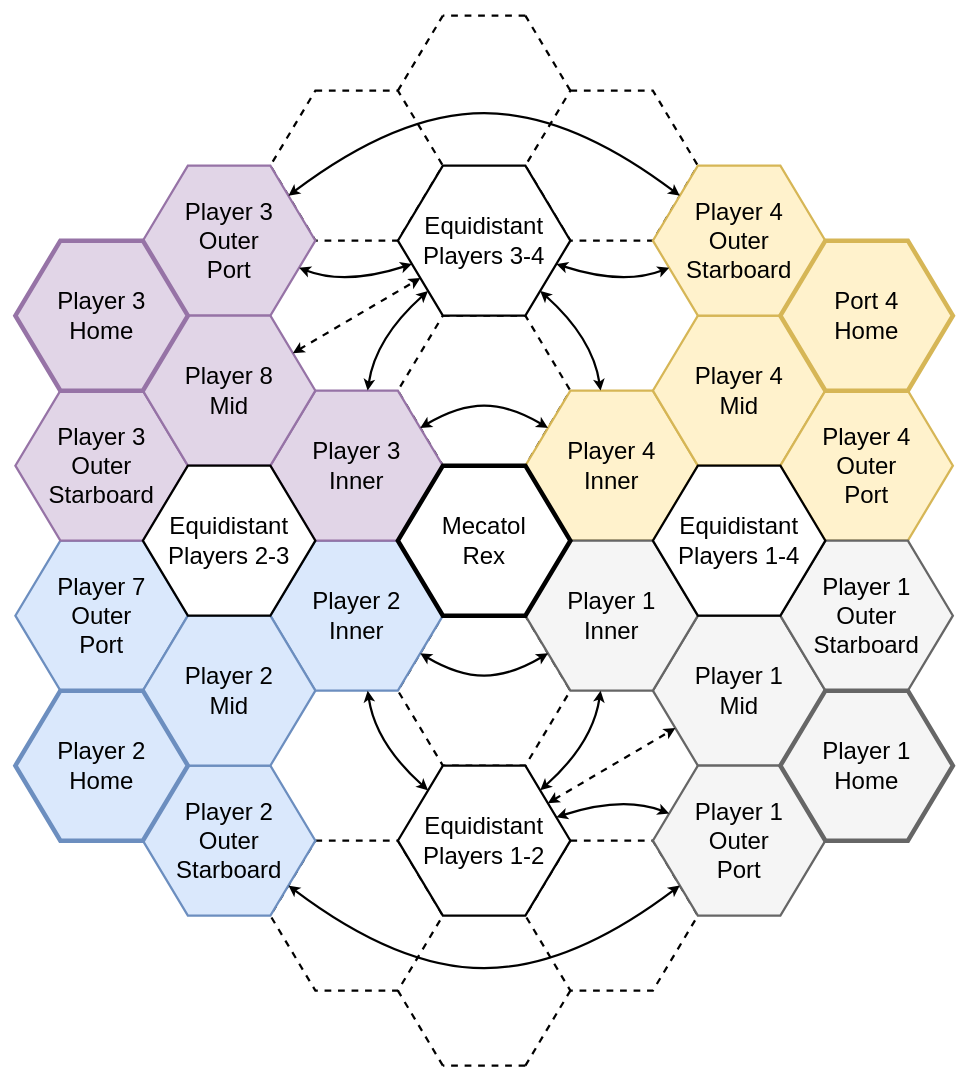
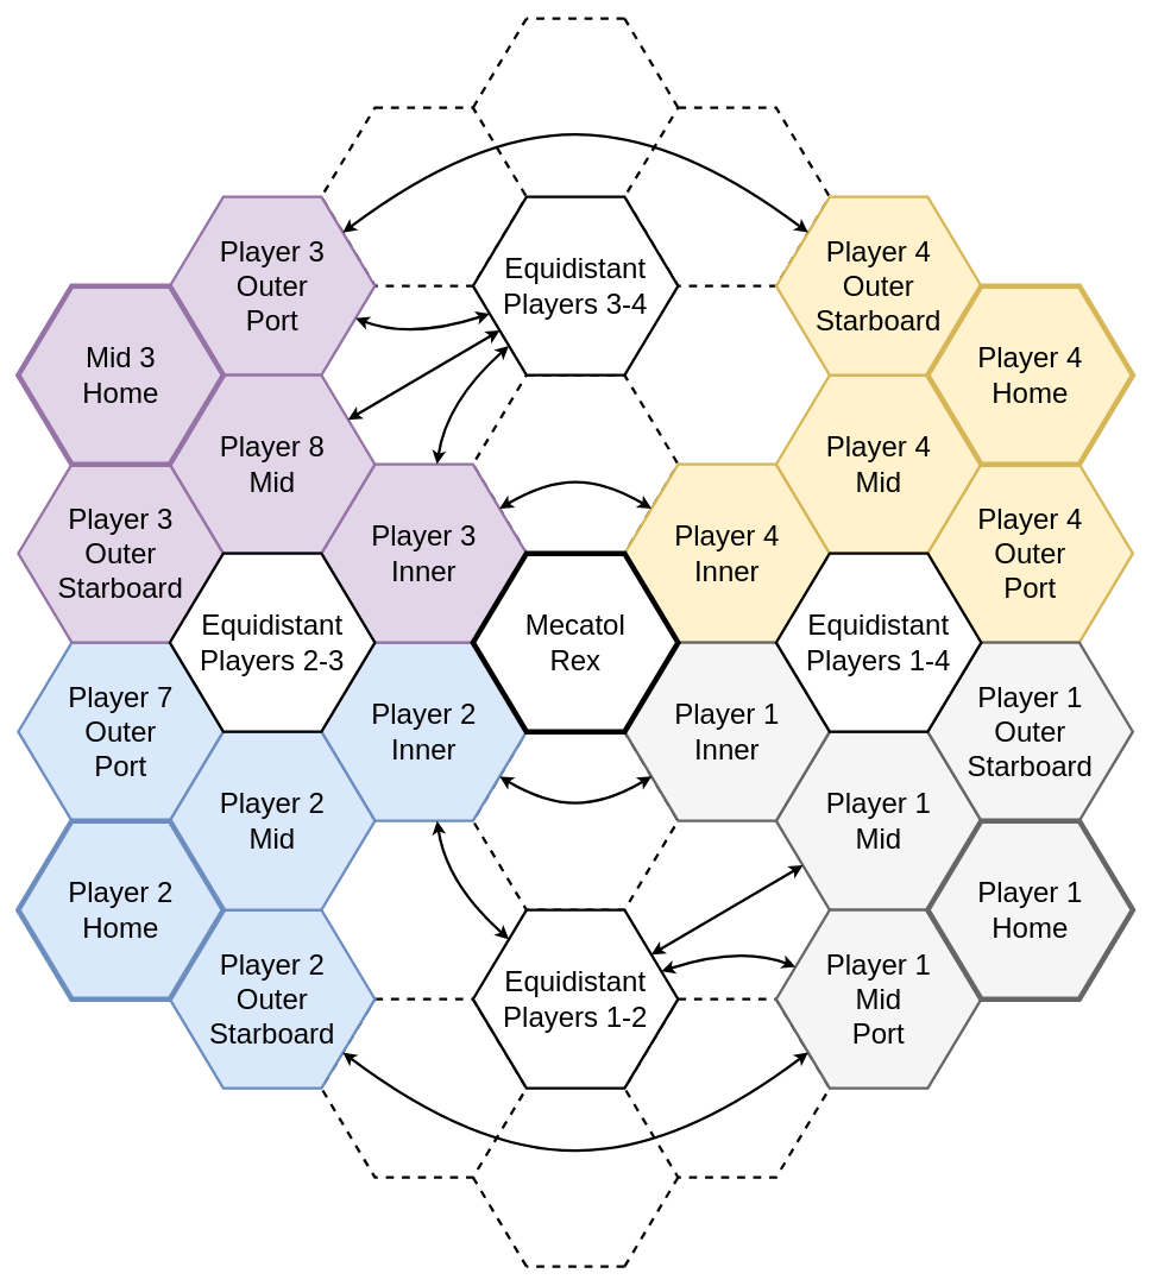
  <mxCell id="0" />
  <mxCell id="1" parent="0" />
  <mxCell id="2" value="" style="shape=hexagon;perimeter=hexagonPerimeter2;whiteSpace=wrap;html=1;fixedSize=1;size=60;fontSize=32;fontFamily=Helvetica;strokeWidth=3;dashed=1;strokeColor=none;" vertex="1" parent="1"><mxGeometry x="530" y="20" width="230" height="200" as="geometry" /></mxCell>
  <mxCell id="3" value="" style="shape=hexagon;perimeter=hexagonPerimeter2;whiteSpace=wrap;html=1;fixedSize=1;size=60;fontSize=32;fontFamily=Helvetica;strokeWidth=3;dashed=1;strokeColor=none;" vertex="1" parent="1"><mxGeometry x="700" y="320" width="230" height="200" as="geometry" /></mxCell>
  <mxCell id="4" value="" style="shape=hexagon;perimeter=hexagonPerimeter2;whiteSpace=wrap;html=1;fixedSize=1;size=60;fontSize=32;fontFamily=Helvetica;strokeWidth=3;dashed=1;strokeColor=none;" vertex="1" parent="1"><mxGeometry x="360" y="320" width="230" height="200" as="geometry" /></mxCell>
  <mxCell id="5" value="" style="shape=hexagon;perimeter=hexagonPerimeter2;whiteSpace=wrap;html=1;fixedSize=1;size=60;fontSize=32;fontFamily=Helvetica;strokeWidth=3;dashed=1;" vertex="1" parent="1"><mxGeometry x="530" y="420" width="230" height="200" as="geometry" /></mxCell>
  <mxCell id="6" value="" style="shape=hexagon;perimeter=hexagonPerimeter2;whiteSpace=wrap;html=1;fixedSize=1;size=60;fontSize=32;fontFamily=Helvetica;strokeWidth=3;dashed=1;" vertex="1" parent="1"><mxGeometry x="700" y="120" width="230" height="200" as="geometry" /></mxCell>
  <mxCell id="7" value="" style="shape=hexagon;perimeter=hexagonPerimeter2;whiteSpace=wrap;html=1;fixedSize=1;size=60;fontSize=32;fontFamily=Helvetica;strokeWidth=3;dashed=1;" vertex="1" parent="1"><mxGeometry x="360" y="120" width="230" height="200" as="geometry" /></mxCell>
  <mxCell id="8" value="" style="shape=hexagon;perimeter=hexagonPerimeter2;whiteSpace=wrap;html=1;fixedSize=1;size=60;fontSize=32;fontFamily=Helvetica;strokeWidth=3;dashed=1;strokeColor=none;" parent="1" vertex="1"><mxGeometry x="360" y="920" width="230" height="200" as="geometry" /></mxCell>
  <mxCell id="9" value="" style="shape=hexagon;perimeter=hexagonPerimeter2;whiteSpace=wrap;html=1;fixedSize=1;size=60;fontSize=32;fontFamily=Helvetica;strokeWidth=3;dashed=1;strokeColor=none;" parent="1" vertex="1"><mxGeometry x="700" y="920" width="230" height="200" as="geometry" /></mxCell>
  <mxCell id="10" value="" style="shape=hexagon;perimeter=hexagonPerimeter2;whiteSpace=wrap;html=1;fixedSize=1;size=60;fontSize=32;fontFamily=Helvetica;strokeWidth=3;dashed=1;strokeColor=none;" parent="1" vertex="1"><mxGeometry x="530" y="1220" width="230" height="200" as="geometry" /></mxCell>
  <mxCell id="11" value="" style="shape=hexagon;perimeter=hexagonPerimeter2;whiteSpace=wrap;html=1;fixedSize=1;size=60;fontSize=32;fontFamily=Helvetica;strokeWidth=3;dashed=1;" parent="1" vertex="1"><mxGeometry x="360" y="1120" width="230" height="200" as="geometry" /></mxCell>
  <mxCell id="12" value="" style="shape=hexagon;perimeter=hexagonPerimeter2;whiteSpace=wrap;html=1;fixedSize=1;size=60;fontSize=32;fontFamily=Helvetica;strokeWidth=3;dashed=1;" parent="1" vertex="1"><mxGeometry x="700" y="1120" width="230" height="200" as="geometry" /></mxCell>
  <mxCell id="13" value="" style="shape=hexagon;perimeter=hexagonPerimeter2;whiteSpace=wrap;html=1;fixedSize=1;size=60;fontSize=32;fontFamily=Helvetica;strokeWidth=3;dashed=1;" parent="1" vertex="1"><mxGeometry x="530" y="820" width="230" height="200" as="geometry" /></mxCell>
  <mxCell id="14" value="Player 4&lt;br style=&quot;font-size: 32px&quot;&gt;Inner" style="shape=hexagon;perimeter=hexagonPerimeter2;whiteSpace=wrap;html=1;fixedSize=1;size=60;fontSize=32;fontFamily=Helvetica;fillColor=#fff2cc;strokeColor=#d6b656;strokeWidth=3;" parent="1" vertex="1"><mxGeometry x="700" y="520" width="230" height="200" as="geometry" /></mxCell>
  <mxCell id="15" value="Player 4&lt;br style=&quot;font-size: 32px&quot;&gt;Mid" style="shape=hexagon;perimeter=hexagonPerimeter2;whiteSpace=wrap;html=1;fixedSize=1;size=60;fontSize=32;fontFamily=Helvetica;fillColor=#fff2cc;strokeColor=#d6b656;strokeWidth=3;" parent="1" vertex="1"><mxGeometry x="870" y="420" width="230" height="200" as="geometry" /></mxCell>
  <mxCell id="16" value="Player 4&lt;br style=&quot;font-size: 32px&quot;&gt;Outer&lt;br style=&quot;font-size: 32px&quot;&gt;Port" style="shape=hexagon;perimeter=hexagonPerimeter2;whiteSpace=wrap;html=1;fixedSize=1;size=60;fontSize=32;fontFamily=Helvetica;fillColor=#fff2cc;strokeColor=#d6b656;strokeWidth=3;" parent="1" vertex="1"><mxGeometry x="1040" y="520" width="230" height="200" as="geometry" /></mxCell>
  <mxCell id="17" value="Player 4&lt;br style=&quot;font-size: 32px&quot;&gt;Outer&lt;br style=&quot;font-size: 32px&quot;&gt;Starboard" style="shape=hexagon;perimeter=hexagonPerimeter2;whiteSpace=wrap;html=1;fixedSize=1;size=60;fontSize=32;fontFamily=Helvetica;fillColor=#fff2cc;strokeColor=#d6b656;strokeWidth=3;" parent="1" vertex="1"><mxGeometry x="870" y="220" width="230" height="200" as="geometry" /></mxCell>
  <mxCell id="18" value="Player 7&lt;br style=&quot;font-size: 32px&quot;&gt;Outer&lt;br style=&quot;font-size: 32px&quot;&gt;Port" style="shape=hexagon;perimeter=hexagonPerimeter2;whiteSpace=wrap;html=1;fixedSize=1;size=60;fontSize=32;fontFamily=Helvetica;fillColor=#dae8fc;strokeColor=#6c8ebf;strokeWidth=3;" parent="1" vertex="1"><mxGeometry x="20" y="720" width="230" height="200" as="geometry" /></mxCell>
  <mxCell id="19" value="Player 2&lt;br style=&quot;font-size: 32px&quot;&gt;Inner" style="shape=hexagon;perimeter=hexagonPerimeter2;whiteSpace=wrap;html=1;fixedSize=1;size=60;fontSize=32;fontFamily=Helvetica;fillColor=#dae8fc;strokeColor=#6c8ebf;strokeWidth=3;" parent="1" vertex="1"><mxGeometry x="360" y="720" width="230" height="200" as="geometry" /></mxCell>
  <mxCell id="20" value="Player 2&lt;br style=&quot;font-size: 32px&quot;&gt;Outer&lt;br style=&quot;font-size: 32px&quot;&gt;Starboard" style="shape=hexagon;perimeter=hexagonPerimeter2;whiteSpace=wrap;html=1;fixedSize=1;size=60;fontSize=32;fontFamily=Helvetica;fillColor=#dae8fc;strokeColor=#6c8ebf;strokeWidth=3;" parent="1" vertex="1"><mxGeometry x="190" y="1020" width="230" height="200" as="geometry" /></mxCell>
- <mxCell id="21" value="Port 4&lt;br style=&quot;font-size: 32px;&quot;&gt;Home" style="shape=hexagon;perimeter=hexagonPerimeter2;whiteSpace=wrap;html=1;fixedSize=1;size=60;fontSize=32;fontFamily=Helvetica;fillColor=#fff2cc;strokeColor=#d6b656;strokeWidth=6;" parent="1" vertex="1"><mxGeometry x="1040" y="320" width="230" height="200" as="geometry" /></mxCell>
+ <mxCell id="21" value="Player 4&lt;br style=&quot;font-size: 32px;&quot;&gt;Home" style="shape=hexagon;perimeter=hexagonPerimeter2;whiteSpace=wrap;html=1;fixedSize=1;size=60;fontSize=32;fontFamily=Helvetica;fillColor=#fff2cc;strokeColor=#d6b656;strokeWidth=6;" parent="1" vertex="1"><mxGeometry x="1040" y="320" width="230" height="200" as="geometry" /></mxCell>
  <mxCell id="22" value="Player 1&lt;br style=&quot;font-size: 32px&quot;&gt;Mid" style="shape=hexagon;perimeter=hexagonPerimeter2;whiteSpace=wrap;html=1;fixedSize=1;size=60;fontSize=32;fontFamily=Helvetica;fillColor=#f5f5f5;strokeColor=#666666;strokeWidth=3;" parent="1" vertex="1"><mxGeometry x="870" y="820" width="230" height="200" as="geometry" /></mxCell>
- <mxCell id="23" value="Player 1&lt;br style=&quot;font-size: 32px&quot;&gt;Outer&lt;br style=&quot;font-size: 32px&quot;&gt;Port" style="shape=hexagon;perimeter=hexagonPerimeter2;whiteSpace=wrap;html=1;fixedSize=1;size=60;fontSize=32;fontFamily=Helvetica;fillColor=#f5f5f5;strokeColor=#666666;strokeWidth=3;" parent="1" vertex="1"><mxGeometry x="870" y="1020" width="230" height="200" as="geometry" /></mxCell>
+ <mxCell id="23" value="Player 1&lt;br style=&quot;font-size: 32px&quot;&gt;Mid&lt;br style=&quot;font-size: 32px&quot;&gt;Port" style="shape=hexagon;perimeter=hexagonPerimeter2;whiteSpace=wrap;html=1;fixedSize=1;size=60;fontSize=32;fontFamily=Helvetica;fillColor=#f5f5f5;strokeColor=#666666;strokeWidth=3;" parent="1" vertex="1"><mxGeometry x="870" y="1020" width="230" height="200" as="geometry" /></mxCell>
  <mxCell id="24" value="Player 1&lt;br style=&quot;font-size: 32px&quot;&gt;Outer&lt;br style=&quot;font-size: 32px&quot;&gt;Starboard" style="shape=hexagon;perimeter=hexagonPerimeter2;whiteSpace=wrap;html=1;fixedSize=1;size=60;fontSize=32;fontFamily=Helvetica;fillColor=#f5f5f5;strokeColor=#666666;strokeWidth=3;" parent="1" vertex="1"><mxGeometry x="1040" y="720" width="230" height="200" as="geometry" /></mxCell>
  <mxCell id="25" value="Player 1&lt;br style=&quot;font-size: 32px&quot;&gt;Inner" style="shape=hexagon;perimeter=hexagonPerimeter2;whiteSpace=wrap;html=1;fixedSize=1;size=60;fontSize=32;fontFamily=Helvetica;fillColor=#f5f5f5;strokeColor=#666666;strokeWidth=3;" parent="1" vertex="1"><mxGeometry x="700" y="720" width="230" height="200" as="geometry" /></mxCell>
  <mxCell id="26" value="Player 2&lt;br&gt;Mid" style="shape=hexagon;perimeter=hexagonPerimeter2;whiteSpace=wrap;html=1;fixedSize=1;size=60;fontSize=32;fontFamily=Helvetica;strokeWidth=3;fillColor=#dae8fc;strokeColor=#6c8ebf;" parent="1" vertex="1"><mxGeometry x="190" y="820" width="230" height="200" as="geometry" /></mxCell>
  <mxCell id="27" value="Player 2&lt;br style=&quot;font-size: 32px;&quot;&gt;Home" style="shape=hexagon;perimeter=hexagonPerimeter2;whiteSpace=wrap;html=1;fixedSize=1;size=60;fontSize=32;fontFamily=Helvetica;fillColor=#dae8fc;strokeColor=#6c8ebf;strokeWidth=6;" parent="1" vertex="1"><mxGeometry x="20" y="920" width="230" height="200" as="geometry" /></mxCell>
  <mxCell id="28" value="Player 1&lt;br style=&quot;font-size: 32px;&quot;&gt;Home" style="shape=hexagon;perimeter=hexagonPerimeter2;whiteSpace=wrap;html=1;fixedSize=1;size=60;fontSize=32;fontFamily=Helvetica;strokeWidth=6;fillColor=#f5f5f5;strokeColor=#666666;" parent="1" vertex="1"><mxGeometry x="1040" y="920" width="230" height="200" as="geometry" /></mxCell>
  <mxCell id="29" value="Player 3&lt;br style=&quot;font-size: 32px&quot;&gt;Outer&lt;br&gt;Port" style="shape=hexagon;perimeter=hexagonPerimeter2;whiteSpace=wrap;html=1;fixedSize=1;size=60;fontSize=32;fontFamily=Helvetica;fillColor=#e1d5e7;strokeColor=#9673a6;strokeWidth=3;" parent="1" vertex="1"><mxGeometry x="190" y="220" width="230" height="200" as="geometry" /></mxCell>
  <mxCell id="30" value="Player 3&lt;br style=&quot;font-size: 32px&quot;&gt;Outer&lt;br style=&quot;font-size: 32px&quot;&gt;Starboard" style="shape=hexagon;perimeter=hexagonPerimeter2;whiteSpace=wrap;html=1;fixedSize=1;size=60;fontSize=32;fontFamily=Helvetica;fillColor=#e1d5e7;strokeColor=#9673a6;strokeWidth=3;" parent="1" vertex="1"><mxGeometry x="20" y="520" width="230" height="200" as="geometry" /></mxCell>
  <mxCell id="31" value="Player 3&lt;br style=&quot;font-size: 32px&quot;&gt;Inner" style="shape=hexagon;perimeter=hexagonPerimeter2;whiteSpace=wrap;html=1;fixedSize=1;size=60;fontSize=32;fontFamily=Helvetica;fillColor=#e1d5e7;strokeColor=#9673a6;strokeWidth=3;" parent="1" vertex="1"><mxGeometry x="360" y="520" width="230" height="200" as="geometry" /></mxCell>
  <mxCell id="32" value="Player 8&lt;br style=&quot;font-size: 32px&quot;&gt;Mid" style="shape=hexagon;perimeter=hexagonPerimeter2;whiteSpace=wrap;html=1;fixedSize=1;size=60;fontSize=32;fontFamily=Helvetica;fillColor=#e1d5e7;strokeColor=#9673a6;strokeWidth=3;" parent="1" vertex="1"><mxGeometry x="190" y="420" width="230" height="200" as="geometry" /></mxCell>
- <mxCell id="33" value="Player 3&lt;br style=&quot;font-size: 32px;&quot;&gt;Home" style="shape=hexagon;perimeter=hexagonPerimeter2;whiteSpace=wrap;html=1;fixedSize=1;size=60;fontSize=32;fontFamily=Helvetica;fillColor=#e1d5e7;strokeColor=#9673a6;strokeWidth=6;" parent="1" vertex="1"><mxGeometry x="20" y="320" width="230" height="200" as="geometry" /></mxCell>
+ <mxCell id="33" value="Mid 3&lt;br style=&quot;font-size: 32px;&quot;&gt;Home" style="shape=hexagon;perimeter=hexagonPerimeter2;whiteSpace=wrap;html=1;fixedSize=1;size=60;fontSize=32;fontFamily=Helvetica;fillColor=#e1d5e7;strokeColor=#9673a6;strokeWidth=6;" parent="1" vertex="1"><mxGeometry x="20" y="320" width="230" height="200" as="geometry" /></mxCell>
  <mxCell id="34" value="Equidistant&lt;br style=&quot;font-size: 32px&quot;&gt;Players 2-3" style="shape=hexagon;perimeter=hexagonPerimeter2;whiteSpace=wrap;html=1;fixedSize=1;size=60;fontSize=32;fontFamily=Helvetica;strokeWidth=3;" parent="1" vertex="1"><mxGeometry x="190" y="620" width="230" height="200" as="geometry" /></mxCell>
  <mxCell id="35" value="Equidistant&lt;br style=&quot;font-size: 32px&quot;&gt;Players 1-4" style="shape=hexagon;perimeter=hexagonPerimeter2;whiteSpace=wrap;html=1;fixedSize=1;size=60;fontSize=32;fontFamily=Helvetica;strokeWidth=3;" parent="1" vertex="1"><mxGeometry x="870" y="620" width="230" height="200" as="geometry" /></mxCell>
  <mxCell id="36" value="" style="endArrow=none;dashed=1;html=1;strokeWidth=3;" parent="1" edge="1"><mxGeometry width="50" height="50" relative="1" as="geometry"><mxPoint x="700" y="1420" as="sourcePoint" /><mxPoint x="760" y="1320" as="targetPoint" /></mxGeometry></mxCell>
  <mxCell id="37" value="" style="endArrow=none;dashed=1;html=1;strokeWidth=3;" parent="1" edge="1"><mxGeometry width="50" height="50" relative="1" as="geometry"><mxPoint x="590" y="1420" as="sourcePoint" /><mxPoint x="530" y="1320" as="targetPoint" /></mxGeometry></mxCell>
  <mxCell id="38" value="" style="endArrow=none;dashed=1;html=1;strokeWidth=3;" parent="1" edge="1"><mxGeometry width="50" height="50" relative="1" as="geometry"><mxPoint x="700" y="1420" as="sourcePoint" /><mxPoint x="590" y="1420" as="targetPoint" /></mxGeometry></mxCell>
- <mxCell id="39" value="" style="endArrow=classic;startArrow=classic;html=1;strokeWidth=3;dashed=1;" parent="1" source="57" target="22" edge="1"><mxGeometry width="50" height="50" relative="1" as="geometry"><mxPoint x="650" y="1060" as="sourcePoint" /><mxPoint x="700" y="1010" as="targetPoint" /></mxGeometry></mxCell>
+ <mxCell id="39" value="" style="endArrow=classic;startArrow=classic;html=1;strokeWidth=3;" parent="1" source="57" target="22" edge="1"><mxGeometry width="50" height="50" relative="1" as="geometry"><mxPoint x="650" y="1060" as="sourcePoint" /><mxPoint x="700" y="1010" as="targetPoint" /></mxGeometry></mxCell>
  <mxCell id="40" value="" style="endArrow=classic;startArrow=classic;html=1;strokeWidth=3;" parent="1" source="26" target="19" edge="1"><mxGeometry width="50" height="50" relative="1" as="geometry"><mxPoint x="740" y="1080" as="sourcePoint" /><mxPoint x="910" y="980" as="targetPoint" /></mxGeometry></mxCell>
  <mxCell id="41" value="" style="curved=1;endArrow=classic;html=1;strokeWidth=3;startArrow=classic;startFill=1;" parent="1" source="20" target="23" edge="1"><mxGeometry width="50" height="50" relative="1" as="geometry"><mxPoint x="970" y="1400" as="sourcePoint" /><mxPoint x="1160" y="1310" as="targetPoint" /><Array as="points"><mxPoint x="530" y="1290" /><mxPoint x="760" y="1290" /></Array></mxGeometry></mxCell>
  <mxCell id="42" value="" style="curved=1;endArrow=classic;html=1;strokeWidth=3;startArrow=classic;startFill=1;" parent="1" source="19" target="25" edge="1"><mxGeometry width="50" height="50" relative="1" as="geometry"><mxPoint x="189.996" y="906.34" as="sourcePoint" /><mxPoint x="707.604" y="906.34" as="targetPoint" /><Array as="points"><mxPoint x="610" y="900" /><mxPoint x="680" y="900" /></Array></mxGeometry></mxCell>
  <mxCell id="43" value="" style="curved=1;endArrow=classic;html=1;strokeWidth=3;startArrow=classic;startFill=1;" parent="1" source="19" target="57" edge="1"><mxGeometry width="50" height="50" relative="1" as="geometry"><mxPoint x="489.996" y="960.003" as="sourcePoint" /><mxPoint x="660.324" y="960.003" as="targetPoint" /><Array as="points"><mxPoint x="500" y="990" /></Array></mxGeometry></mxCell>
- <mxCell id="44" value="" style="curved=1;endArrow=classic;html=1;strokeWidth=3;startArrow=classic;startFill=1;" parent="1" source="25" target="57" edge="1"><mxGeometry width="50" height="50" relative="1" as="geometry"><mxPoint x="488.125" y="930" as="sourcePoint" /><mxPoint x="578.795" y="1065.341" as="targetPoint" /><Array as="points"><mxPoint x="790" y="990" /></Array></mxGeometry></mxCell>
  <mxCell id="45" value="" style="curved=1;endArrow=classic;html=1;strokeWidth=3;startArrow=classic;startFill=1;" parent="1" source="57" target="23" edge="1"><mxGeometry width="50" height="50" relative="1" as="geometry"><mxPoint x="400.638" y="1081.064" as="sourcePoint" /><mxPoint x="570.667" y="1078.889" as="targetPoint" /><Array as="points"><mxPoint x="830" y="1060" /></Array></mxGeometry></mxCell>
  <mxCell id="46" value="" style="endArrow=none;dashed=1;html=1;strokeWidth=3;" edge="1" parent="1"><mxGeometry width="50" height="50" relative="1" as="geometry"><mxPoint x="760" y="120" as="sourcePoint" /><mxPoint x="700" y="20" as="targetPoint" /></mxGeometry></mxCell>
  <mxCell id="47" value="" style="endArrow=none;dashed=1;html=1;strokeWidth=3;exitX=0;exitY=0.5;exitDx=0;exitDy=0;" edge="1" parent="1"><mxGeometry width="50" height="50" relative="1" as="geometry"><mxPoint x="530" y="120" as="sourcePoint" /><mxPoint x="590" y="20" as="targetPoint" /></mxGeometry></mxCell>
  <mxCell id="48" value="" style="endArrow=none;dashed=1;html=1;strokeWidth=3;" edge="1" parent="1"><mxGeometry width="50" height="50" relative="1" as="geometry"><mxPoint x="700" y="20" as="sourcePoint" /><mxPoint x="590" y="20" as="targetPoint" /></mxGeometry></mxCell>
  <mxCell id="49" value="" style="curved=1;endArrow=classic;html=1;strokeWidth=3;startArrow=classic;startFill=1;" edge="1" parent="1" source="31" target="14"><mxGeometry width="50" height="50" relative="1" as="geometry"><mxPoint x="569.836" y="880.273" as="sourcePoint" /><mxPoint x="740.164" y="880.273" as="targetPoint" /><Array as="points"><mxPoint x="610" y="540" /><mxPoint x="680" y="540" /></Array></mxGeometry></mxCell>
- <mxCell id="50" value="" style="endArrow=classic;startArrow=classic;html=1;strokeWidth=3;dashed=1;" edge="1" parent="1" source="32" target="56"><mxGeometry width="50" height="50" relative="1" as="geometry"><mxPoint x="420" y="410" as="sourcePoint" /><mxPoint x="590" y="510" as="targetPoint" /></mxGeometry></mxCell>
+ <mxCell id="50" value="" style="endArrow=classic;startArrow=classic;html=1;strokeWidth=3;" edge="1" parent="1" source="32" target="56"><mxGeometry width="50" height="50" relative="1" as="geometry"><mxPoint x="420" y="410" as="sourcePoint" /><mxPoint x="590" y="510" as="targetPoint" /></mxGeometry></mxCell>
  <mxCell id="51" value="" style="curved=1;endArrow=classic;html=1;strokeWidth=3;startArrow=classic;startFill=1;" edge="1" parent="1" source="29" target="17"><mxGeometry width="50" height="50" relative="1" as="geometry"><mxPoint x="379.998" y="39.996" as="sourcePoint" /><mxPoint x="901.742" y="39.996" as="targetPoint" /><Array as="points"><mxPoint x="530" y="150" /><mxPoint x="760" y="150" /></Array></mxGeometry></mxCell>
- <mxCell id="52" value="" style="curved=1;endArrow=classic;html=1;strokeWidth=3;startArrow=classic;startFill=1;" edge="1" parent="1" source="56" target="14"><mxGeometry width="50" height="50" relative="1" as="geometry"><mxPoint x="800.514" y="440" as="sourcePoint" /><mxPoint x="719.996" y="572.96" as="targetPoint" /><Array as="points"><mxPoint x="790" y="450" /></Array></mxGeometry></mxCell>
  <mxCell id="53" value="" style="curved=1;endArrow=classic;html=1;strokeWidth=3;startArrow=classic;startFill=1;" edge="1" parent="1" source="56" target="31"><mxGeometry width="50" height="50" relative="1" as="geometry"><mxPoint x="729.776" y="397.04" as="sourcePoint" /><mxPoint x="810.294" y="530" as="targetPoint" /><Array as="points"><mxPoint x="500" y="450" /></Array></mxGeometry></mxCell>
- <mxCell id="54" value="" style="curved=1;endArrow=classic;html=1;strokeWidth=3;startArrow=classic;startFill=1;" edge="1" parent="1" source="56" target="17"><mxGeometry width="50" height="50" relative="1" as="geometry"><mxPoint x="739.776" y="407.04" as="sourcePoint" /><mxPoint x="820.294" y="540" as="targetPoint" /><Array as="points"><mxPoint x="830" y="380" /></Array></mxGeometry></mxCell>
  <mxCell id="55" value="" style="curved=1;endArrow=classic;html=1;strokeWidth=3;startArrow=classic;startFill=1;" edge="1" parent="1" source="29" target="56"><mxGeometry width="50" height="50" relative="1" as="geometry"><mxPoint x="751.267" y="361.222" as="sourcePoint" /><mxPoint x="901.675" y="366.126" as="targetPoint" /><Array as="points"><mxPoint x="460" y="380" /></Array></mxGeometry></mxCell>
  <mxCell id="56" value="Equidistant&lt;br style=&quot;font-size: 32px&quot;&gt;Players 3-4" style="shape=hexagon;perimeter=hexagonPerimeter2;whiteSpace=wrap;html=1;fixedSize=1;size=60;fontSize=32;fontFamily=Helvetica;strokeWidth=3;" parent="1" vertex="1"><mxGeometry x="530" y="220" width="230" height="200" as="geometry" /></mxCell>
  <mxCell id="57" value="Equidistant&lt;br style=&quot;font-size: 32px&quot;&gt;Players 1-2" style="shape=hexagon;perimeter=hexagonPerimeter2;whiteSpace=wrap;html=1;fixedSize=1;size=60;fontSize=32;fontFamily=Helvetica;strokeWidth=3;" parent="1" vertex="1"><mxGeometry x="530" y="1020" width="230" height="200" as="geometry" /></mxCell>
  <mxCell id="58" value="Mecatol&lt;br style=&quot;font-size: 32px;&quot;&gt;Rex" style="shape=hexagon;perimeter=hexagonPerimeter2;whiteSpace=wrap;html=1;fixedSize=1;size=60;fontSize=32;fontFamily=Helvetica;strokeWidth=6;" parent="1" vertex="1"><mxGeometry x="530" y="620" width="230" height="200" as="geometry" /></mxCell>
